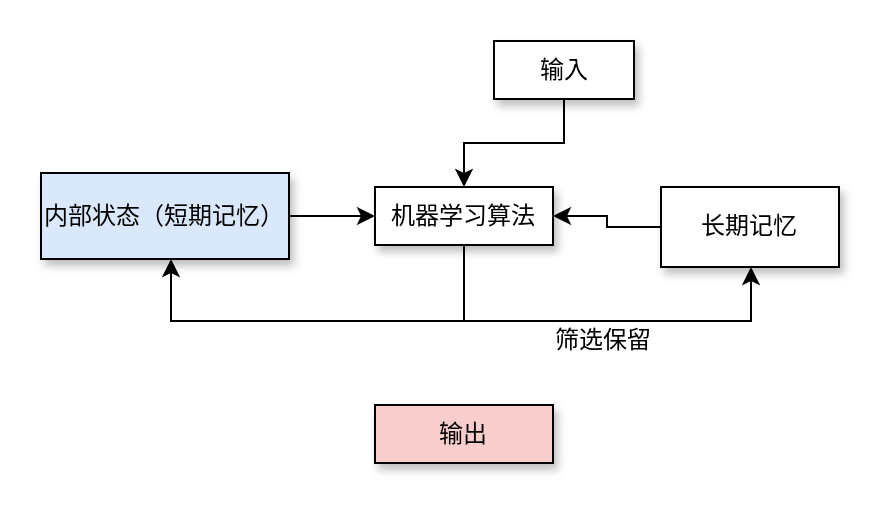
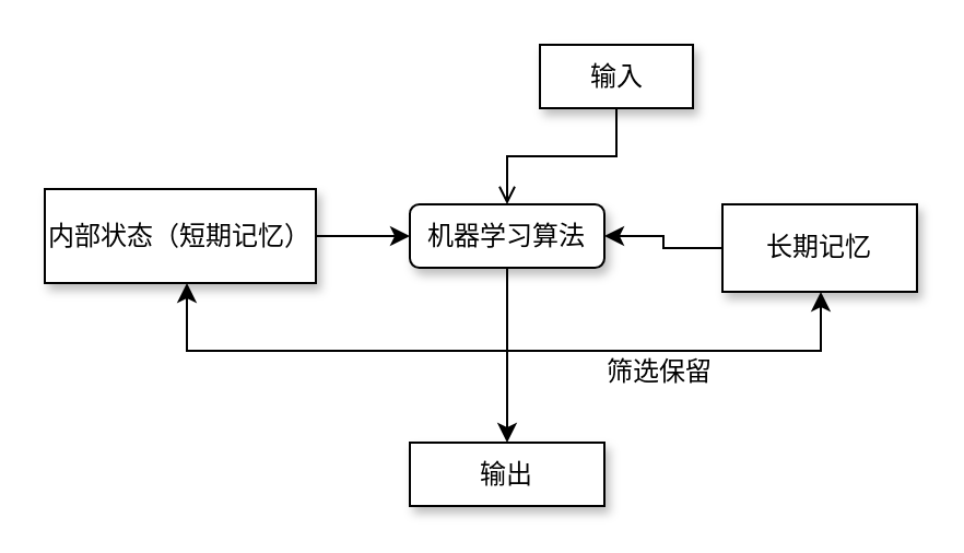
  <mxCell id="0" />
  <mxCell id="1" parent="0" />
- <mxCell id="2" value="" style="edgeStyle=orthogonalEdgeStyle;rounded=0;orthogonalLoop=1;jettySize=auto;html=1;" edge="1" parent="1" source="3" target="7"><mxGeometry relative="1" as="geometry" /></mxCell>
+ <mxCell id="2" value="" style="edgeStyle=orthogonalEdgeStyle;rounded=0;orthogonalLoop=1;jettySize=auto;html=1;endArrow=open;" edge="1" parent="1" source="3" target="7"><mxGeometry relative="1" as="geometry" /></mxCell>
  <mxCell id="3" value="输入" style="rounded=0;whiteSpace=wrap;html=1;shadow=1;" vertex="1" parent="1"><mxGeometry x="246.5" y="20" width="70" height="29" as="geometry" /></mxCell>
+ <mxCell id="4" value="" style="edgeStyle=orthogonalEdgeStyle;rounded=0;orthogonalLoop=1;jettySize=auto;html=1;" edge="1" parent="1" source="7" target="8"><mxGeometry relative="1" as="geometry" /></mxCell>
  <mxCell id="5" value="" style="edgeStyle=orthogonalEdgeStyle;rounded=0;orthogonalLoop=1;jettySize=auto;html=1;" edge="1" parent="1" source="7" target="10"><mxGeometry relative="1" as="geometry"><Array as="points"><mxPoint x="232" y="160" /><mxPoint x="85" y="160" /></Array></mxGeometry></mxCell>
  <mxCell id="6" value="" style="edgeStyle=orthogonalEdgeStyle;rounded=0;orthogonalLoop=1;jettySize=auto;html=1;" edge="1" parent="1" source="7" target="12"><mxGeometry relative="1" as="geometry"><Array as="points"><mxPoint x="232" y="160" /><mxPoint x="375" y="160" /></Array></mxGeometry></mxCell>
- <mxCell id="7" value="机器学习算法" style="rounded=0;whiteSpace=wrap;html=1;shadow=1;" vertex="1" parent="1"><mxGeometry x="187" y="93" width="89" height="29" as="geometry" /></mxCell>
- <mxCell id="8" value="输出" style="rounded=0;whiteSpace=wrap;html=1;shadow=1;fillColor=#f8cecc;" vertex="1" parent="1"><mxGeometry x="187" y="202" width="89" height="29" as="geometry" /></mxCell>
+ <mxCell id="7" value="机器学习算法" style="whiteSpace=wrap;html=1;shadow=1;rounded=1;" vertex="1" parent="1"><mxGeometry x="187" y="93" width="89" height="29" as="geometry" /></mxCell>
+ <mxCell id="8" value="输出" style="rounded=0;whiteSpace=wrap;html=1;shadow=1;" vertex="1" parent="1"><mxGeometry x="187" y="202" width="89" height="29" as="geometry" /></mxCell>
  <mxCell id="9" style="edgeStyle=orthogonalEdgeStyle;rounded=0;orthogonalLoop=1;jettySize=auto;html=1;" edge="1" parent="1" source="10" target="7"><mxGeometry relative="1" as="geometry" /></mxCell>
- <mxCell id="10" value="内部状态（短期记忆）" style="rounded=0;whiteSpace=wrap;html=1;shadow=1;fillColor=#dae8fc;" vertex="1" parent="1"><mxGeometry x="20" y="86" width="124" height="43" as="geometry" /></mxCell>
+ <mxCell id="10" value="内部状态（短期记忆）" style="rounded=0;whiteSpace=wrap;html=1;shadow=1;" vertex="1" parent="1"><mxGeometry x="20" y="86" width="124" height="43" as="geometry" /></mxCell>
  <mxCell id="11" style="edgeStyle=orthogonalEdgeStyle;rounded=0;orthogonalLoop=1;jettySize=auto;html=1;" edge="1" parent="1" source="12" target="7"><mxGeometry relative="1" as="geometry" /></mxCell>
  <mxCell id="12" value="长期记忆" style="rounded=0;whiteSpace=wrap;html=1;shadow=1;" vertex="1" parent="1"><mxGeometry x="330" y="93" width="89" height="40" as="geometry" /></mxCell>
  <mxCell id="13" value="筛选保留" style="text;html=1;align=center;verticalAlign=middle;resizable=0;points=[];autosize=1;strokeColor=none;fillColor=none;" vertex="1" parent="1"><mxGeometry x="272" y="161" width="58" height="18" as="geometry" /></mxCell>
